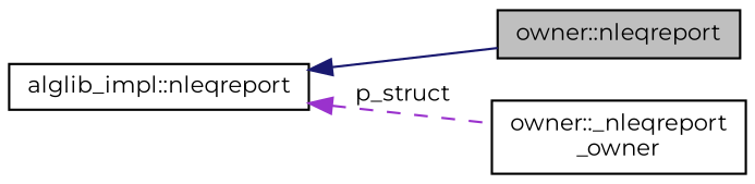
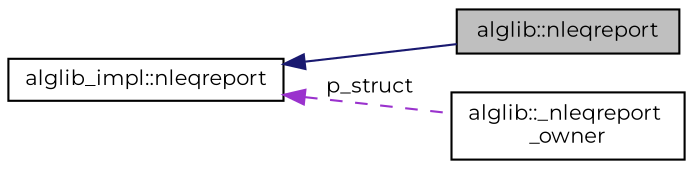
  digraph {
    fontname=Montserrat
    rankdir=LR
    node [color=black fillcolor=white fontname=Montserrat fontsize=10 shape=record style=filled]
    edge [dir=back fontname=Montserrat fontsize=10 labelfontname=Helvetica labelfontsize=10]
-   n1 [fillcolor=grey75 fontcolor=black height=0.2 label="owner::nleqreport" width=0.4]
-   n2 [height=0.2 label="owner::_nleqreport\l_owner" width=0.4]
+   n1 [fillcolor=grey75 fontcolor=black height=0.2 label="alglib::nleqreport" width=0.4]
+   n2 [height=0.2 label="alglib::_nleqreport\l_owner" width=0.4]
    n3 [height=0.2 label="alglib_impl::nleqreport" width=0.4]
    n3 -> n1 [color=midnightblue style=solid]
    n3 -> n2 [color=darkorchid3 label=" p_struct" style=dashed]
  }
